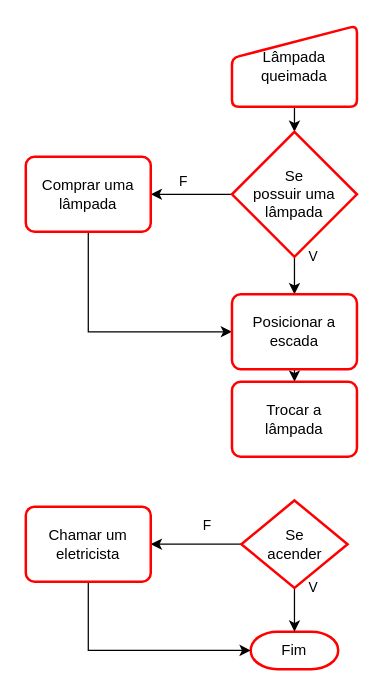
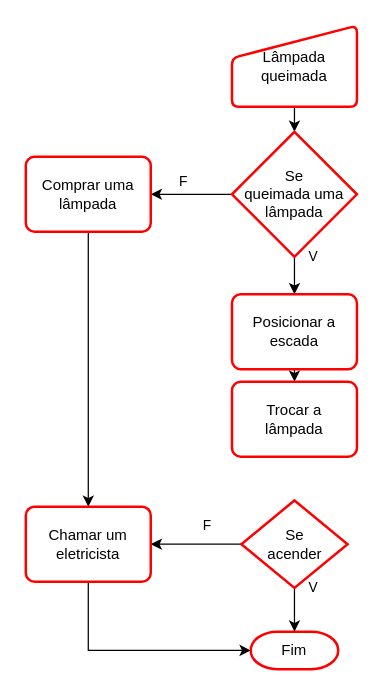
  <mxCell id="0" />
  <mxCell id="1" parent="0" />
  <mxCell id="2" value="Fim" style="strokeWidth=2;html=1;shape=mxgraph.flowchart.terminator;whiteSpace=wrap;strokeColor=#FF0000;" parent="1" vertex="1"><mxGeometry x="200" y="505" width="70" height="30" as="geometry" /></mxCell>
  <mxCell id="3" style="edgeStyle=orthogonalEdgeStyle;rounded=0;orthogonalLoop=1;jettySize=auto;html=1;exitX=0.5;exitY=1;exitDx=0;exitDy=0;entryX=0.5;entryY=0;entryDx=0;entryDy=0;entryPerimeter=0;" parent="1" source="4" target="7" edge="1"><mxGeometry relative="1" as="geometry" /></mxCell>
  <mxCell id="4" value="Lâmpada&lt;br&gt;queimada" style="html=1;strokeWidth=2;shape=manualInput;whiteSpace=wrap;rounded=1;size=26;arcSize=11;strokeColor=#FF0000;" parent="1" vertex="1"><mxGeometry x="185" y="20" width="100" height="65" as="geometry" /></mxCell>
  <mxCell id="5" value="F" style="edgeStyle=orthogonalEdgeStyle;rounded=0;orthogonalLoop=1;jettySize=auto;html=1;exitX=0;exitY=0.5;exitDx=0;exitDy=0;exitPerimeter=0;entryX=1;entryY=0.5;entryDx=0;entryDy=0;" parent="1" source="7" target="9" edge="1"><mxGeometry x="0.2" y="-10" relative="1" as="geometry"><mxPoint as="offset" /></mxGeometry></mxCell>
  <mxCell id="6" value="V" style="edgeStyle=orthogonalEdgeStyle;rounded=0;orthogonalLoop=1;jettySize=auto;html=1;exitX=0.5;exitY=1;exitDx=0;exitDy=0;exitPerimeter=0;entryX=0.5;entryY=0;entryDx=0;entryDy=0;strokeColor=#000000;" parent="1" source="7" target="11" edge="1"><mxGeometry x="-1" y="15" relative="1" as="geometry"><mxPoint as="offset" /></mxGeometry></mxCell>
- <mxCell id="7" value="Se&lt;br&gt;possuir uma lâmpada" style="strokeWidth=2;html=1;shape=mxgraph.flowchart.decision;whiteSpace=wrap;strokeColor=#FF0000;" parent="1" vertex="1"><mxGeometry x="185" y="105" width="100" height="100" as="geometry" /></mxCell>
- <mxCell id="8" style="edgeStyle=orthogonalEdgeStyle;rounded=0;orthogonalLoop=1;jettySize=auto;html=1;exitX=0.5;exitY=1;exitDx=0;exitDy=0;entryX=0;entryY=0.5;entryDx=0;entryDy=0;strokeColor=#000000;" parent="1" source="9" target="11" edge="1"><mxGeometry relative="1" as="geometry" /></mxCell>
+ <mxCell id="7" value="Se&lt;br&gt;queimada uma lâmpada" style="strokeWidth=2;html=1;shape=mxgraph.flowchart.decision;whiteSpace=wrap;strokeColor=#FF0000;" parent="1" vertex="1"><mxGeometry x="185" y="105" width="100" height="100" as="geometry" /></mxCell>
+ <mxCell id="8" style="edgeStyle=orthogonalEdgeStyle;rounded=0;orthogonalLoop=1;jettySize=auto;html=1;exitX=0.5;exitY=1;exitDx=0;exitDy=0;strokeColor=#000000;" parent="1" source="9" target="17" edge="1"><mxGeometry relative="1" as="geometry" /></mxCell>
  <mxCell id="9" value="Comprar uma lâmpada" style="rounded=1;whiteSpace=wrap;html=1;absoluteArcSize=1;arcSize=14;strokeWidth=2;strokeColor=#FF0000;" parent="1" vertex="1"><mxGeometry x="20" y="125" width="100" height="60" as="geometry" /></mxCell>
  <mxCell id="10" style="edgeStyle=orthogonalEdgeStyle;rounded=0;orthogonalLoop=1;jettySize=auto;html=1;exitX=0.5;exitY=1;exitDx=0;exitDy=0;entryX=0.5;entryY=0;entryDx=0;entryDy=0;strokeColor=#000000;" parent="1" source="11" target="12" edge="1"><mxGeometry relative="1" as="geometry" /></mxCell>
  <mxCell id="11" value="Posicionar a escada" style="rounded=1;whiteSpace=wrap;html=1;absoluteArcSize=1;arcSize=14;strokeWidth=2;strokeColor=#FF0000;" parent="1" vertex="1"><mxGeometry x="185" y="235" width="100" height="60" as="geometry" /></mxCell>
  <mxCell id="12" value="Trocar a&lt;br&gt;lâmpada" style="rounded=1;whiteSpace=wrap;html=1;absoluteArcSize=1;arcSize=14;strokeWidth=2;strokeColor=#FF0000;" parent="1" vertex="1"><mxGeometry x="185" y="305" width="100" height="60" as="geometry" /></mxCell>
  <mxCell id="13" value="V" style="edgeStyle=orthogonalEdgeStyle;rounded=0;orthogonalLoop=1;jettySize=auto;html=1;exitX=0.5;exitY=1;exitDx=0;exitDy=0;exitPerimeter=0;entryX=0.5;entryY=0;entryDx=0;entryDy=0;entryPerimeter=0;strokeColor=#000000;" parent="1" source="15" target="2" edge="1"><mxGeometry x="-1" y="15" relative="1" as="geometry"><mxPoint as="offset" /></mxGeometry></mxCell>
  <mxCell id="14" value="F" style="edgeStyle=orthogonalEdgeStyle;rounded=0;orthogonalLoop=1;jettySize=auto;html=1;exitX=0;exitY=0.5;exitDx=0;exitDy=0;exitPerimeter=0;entryX=1;entryY=0.5;entryDx=0;entryDy=0;" parent="1" source="15" target="17" edge="1"><mxGeometry x="-0.231" y="-15" relative="1" as="geometry"><mxPoint as="offset" /></mxGeometry></mxCell>
  <mxCell id="15" value="Se&lt;br&gt;acender" style="strokeWidth=2;html=1;shape=mxgraph.flowchart.decision;whiteSpace=wrap;strokeColor=#FF0000;" parent="1" vertex="1"><mxGeometry x="192.5" y="400" width="85" height="70" as="geometry" /></mxCell>
  <mxCell id="16" style="edgeStyle=orthogonalEdgeStyle;rounded=0;orthogonalLoop=1;jettySize=auto;html=1;exitX=0.5;exitY=1;exitDx=0;exitDy=0;entryX=0;entryY=0.5;entryDx=0;entryDy=0;entryPerimeter=0;strokeColor=#000000;" parent="1" source="17" target="2" edge="1"><mxGeometry relative="1" as="geometry" /></mxCell>
  <mxCell id="17" value="Chamar um eletricista" style="rounded=1;whiteSpace=wrap;html=1;absoluteArcSize=1;arcSize=14;strokeWidth=2;strokeColor=#FF0000;" parent="1" vertex="1"><mxGeometry x="20" y="405" width="100" height="60" as="geometry" /></mxCell>
